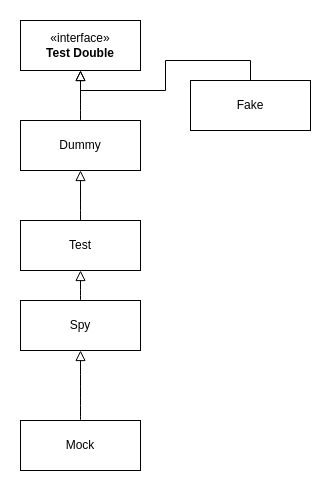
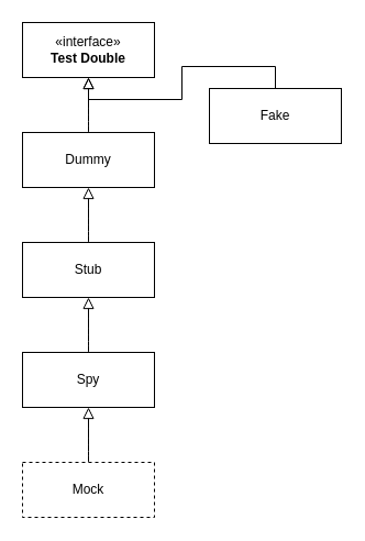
  <mxCell id="0" />
  <mxCell id="1" parent="0" />
  <mxCell id="2" value="«interface»&lt;br&gt;&lt;b&gt;Test Double&lt;/b&gt;" style="html=1;whiteSpace=wrap;" vertex="1" parent="1"><mxGeometry x="20" y="20" width="120" height="50" as="geometry" /></mxCell>
  <mxCell id="3" style="edgeStyle=none;curved=1;rounded=0;orthogonalLoop=1;jettySize=auto;html=1;exitX=0.5;exitY=0;exitDx=0;exitDy=0;entryX=0.5;entryY=1;entryDx=0;entryDy=0;fontSize=12;startSize=8;endSize=8;endArrow=block;endFill=0;" edge="1" parent="1" source="4" target="2"><mxGeometry relative="1" as="geometry" /></mxCell>
  <mxCell id="4" value="Dummy" style="html=1;whiteSpace=wrap;" vertex="1" parent="1"><mxGeometry x="20" y="120" width="120" height="50" as="geometry" /></mxCell>
  <mxCell id="5" style="edgeStyle=none;curved=1;rounded=0;orthogonalLoop=1;jettySize=auto;html=1;exitX=0.5;exitY=0;exitDx=0;exitDy=0;entryX=0.5;entryY=1;entryDx=0;entryDy=0;fontSize=12;startSize=8;endSize=8;endArrow=block;endFill=0;" edge="1" parent="1" source="6" target="4"><mxGeometry relative="1" as="geometry" /></mxCell>
- <mxCell id="6" value="Test" style="html=1;whiteSpace=wrap;" vertex="1" parent="1"><mxGeometry x="20" y="220" width="120" height="50" as="geometry" /></mxCell>
+ <mxCell id="6" value="Stub" style="html=1;whiteSpace=wrap;" vertex="1" parent="1"><mxGeometry x="20" y="220" width="120" height="50" as="geometry" /></mxCell>
  <mxCell id="7" style="edgeStyle=none;curved=1;rounded=0;orthogonalLoop=1;jettySize=auto;html=1;exitX=0.5;exitY=0;exitDx=0;exitDy=0;entryX=0.5;entryY=1;entryDx=0;entryDy=0;fontSize=12;startSize=8;endSize=8;endArrow=block;endFill=0;" edge="1" parent="1" source="8" target="6"><mxGeometry relative="1" as="geometry" /></mxCell>
- <mxCell id="8" value="Spy" style="html=1;whiteSpace=wrap;" vertex="1" parent="1"><mxGeometry x="20" y="300" width="120" height="50" as="geometry" /></mxCell>
+ <mxCell id="8" value="Spy" style="html=1;whiteSpace=wrap;" vertex="1" parent="1"><mxGeometry x="20" y="320" width="120" height="50" as="geometry" /></mxCell>
  <mxCell id="9" style="edgeStyle=none;curved=1;rounded=0;orthogonalLoop=1;jettySize=auto;html=1;exitX=0.5;exitY=0;exitDx=0;exitDy=0;fontSize=12;startSize=8;endSize=8;endArrow=block;endFill=0;" edge="1" parent="1" source="10" target="8"><mxGeometry relative="1" as="geometry" /></mxCell>
- <mxCell id="10" value="Mock" style="html=1;whiteSpace=wrap;" vertex="1" parent="1"><mxGeometry x="20" y="420" width="120" height="50" as="geometry" /></mxCell>
+ <mxCell id="10" value="Mock" style="html=1;whiteSpace=wrap;dashed=1;" vertex="1" parent="1"><mxGeometry x="20" y="420" width="120" height="50" as="geometry" /></mxCell>
  <mxCell id="11" style="edgeStyle=orthogonalEdgeStyle;rounded=0;orthogonalLoop=1;jettySize=auto;html=1;exitX=0.5;exitY=0;exitDx=0;exitDy=0;entryX=0.5;entryY=1;entryDx=0;entryDy=0;fontSize=12;startSize=8;endSize=8;endArrow=block;endFill=0;" edge="1" parent="1" source="12" target="2"><mxGeometry relative="1" as="geometry" /></mxCell>
  <mxCell id="12" value="Fake" style="html=1;whiteSpace=wrap;" vertex="1" parent="1"><mxGeometry x="190" y="80" width="120" height="50" as="geometry" /></mxCell>
